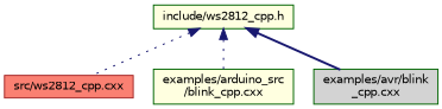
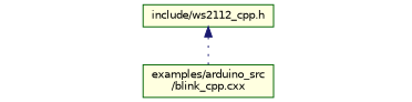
  digraph {
    node [color=darkgreen fillcolor=lightyellow fontname=Helvetica fontsize=10 shape=record style=filled]
    edge [color=midnightblue dir=back fontname=Helvetica fontsize=10 labelfontname=Helvetica labelfontsize=10 style=dotted]
-   n1 [fontcolor=black height=0.2 label="include/ws2812_cpp.h" width=0.4]
-   n2 [color=brown fillcolor=salmon height=0.2 label="src/ws2812_cpp.cxx" width=0.4]
+   n1 [fontcolor=black height=0.2 label="include/ws2112_cpp.h" width=0.4]
    n3 [height=0.2 label="examples/arduino_src\l/blink_cpp.cxx" width=0.4]
-   n4 [fillcolor=lightgrey height=0.2 label="examples/avr/blink\l_cpp.cxx" width=0.4]
-   n1 -> n2
    n1 -> n3
-   n1 -> n4 [style=bold]
  }
